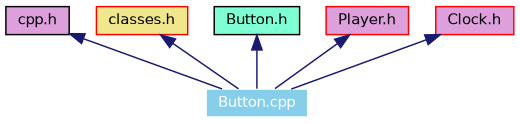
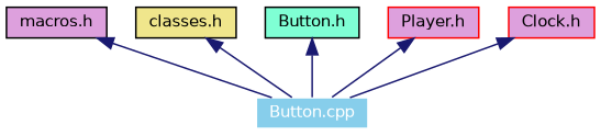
  digraph {
    node [color=black fillcolor=plum fontname=Helvetica fontsize=10 shape=record style=filled]
    edge [color=midnightblue dir=back fontname=Helvetica fontsize=10 labelfontname=Helvetica labelfontsize=10 style=solid]
    n1 [color=white fillcolor=skyblue fontcolor=white height=0.2 label="Button.cpp" width=0.4]
-   n2 [height=0.2 label="cpp.h" width=0.4]
-   n3 [color=red fillcolor=khaki height=0.2 label="classes.h" width=0.4]
+   n2 [height=0.2 label="macros.h" width=0.4]
+   n3 [fillcolor=khaki height=0.2 label="classes.h" width=0.4]
    n4 [fillcolor=aquamarine height=0.2 label="Button.h" width=0.4]
    n5 [color=red height=0.2 label="Player.h" width=0.4]
    n6 [color=red height=0.2 label="Clock.h" width=0.4]
    n2 -> n1
    n3 -> n1
    n4 -> n1
    n5 -> n1
    n6 -> n1
  }
